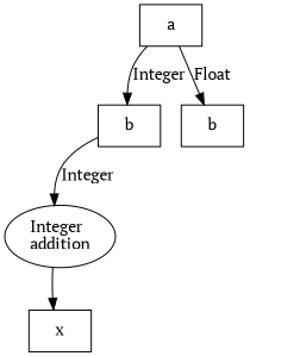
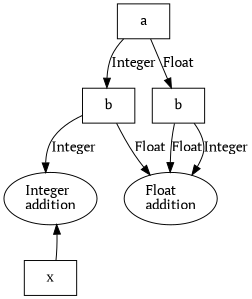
  digraph {
    fontname="PT Serif"
    node [fontname="PT Serif" shape=box]
    edge [fontname="PT Serif"]
    n1 [label=a]
    n2 [label=b]
    n3 [label=b]
    n4 [label="Integer\laddition" shape=""]
+   n5 [label="Float\laddition" shape=""]
    n6 [label=x]
    n1 -> n2 [label=Integer]
    n1 -> n3 [label=Float]
    n2 -> n4 [label=Integer]
-   n4 -> n6
+   n2 -> n5 [label=Float]
+   n3 -> n5 [label=Float]
+   n3 -> n5 [label=Integer]
+   n6 -> n4
  }
